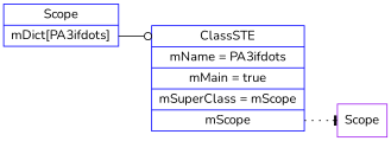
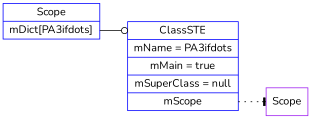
  digraph {
    rankdir=LR
    fontname=Nunito
    node [shape=record color=blue fontname=Nunito]
    edge [headport=f0 fontname=Nunito]
    n1 [label=" <f0> Scope | <f1> mDict\[PA3ifdots\] "]
-   n2 [label="  <f0> ClassSTE| <f1> mName = PA3ifdots| <f2> mMain = true| <f3> mSuperClass = mScope| <f4> mScope "]
+   n2 [label="  <f0> ClassSTE| <f1> mName = PA3ifdots| <f2> mMain = true| <f3> mSuperClass = null| <f4> mScope "]
    n3 [label=" <f0> Scope " color=purple]
    n1 -> n2 [tailport=f1 style=solid arrowhead=odot]
    n2 -> n3 [tailport=f4 style=dotted arrowhead=tee]
  }
